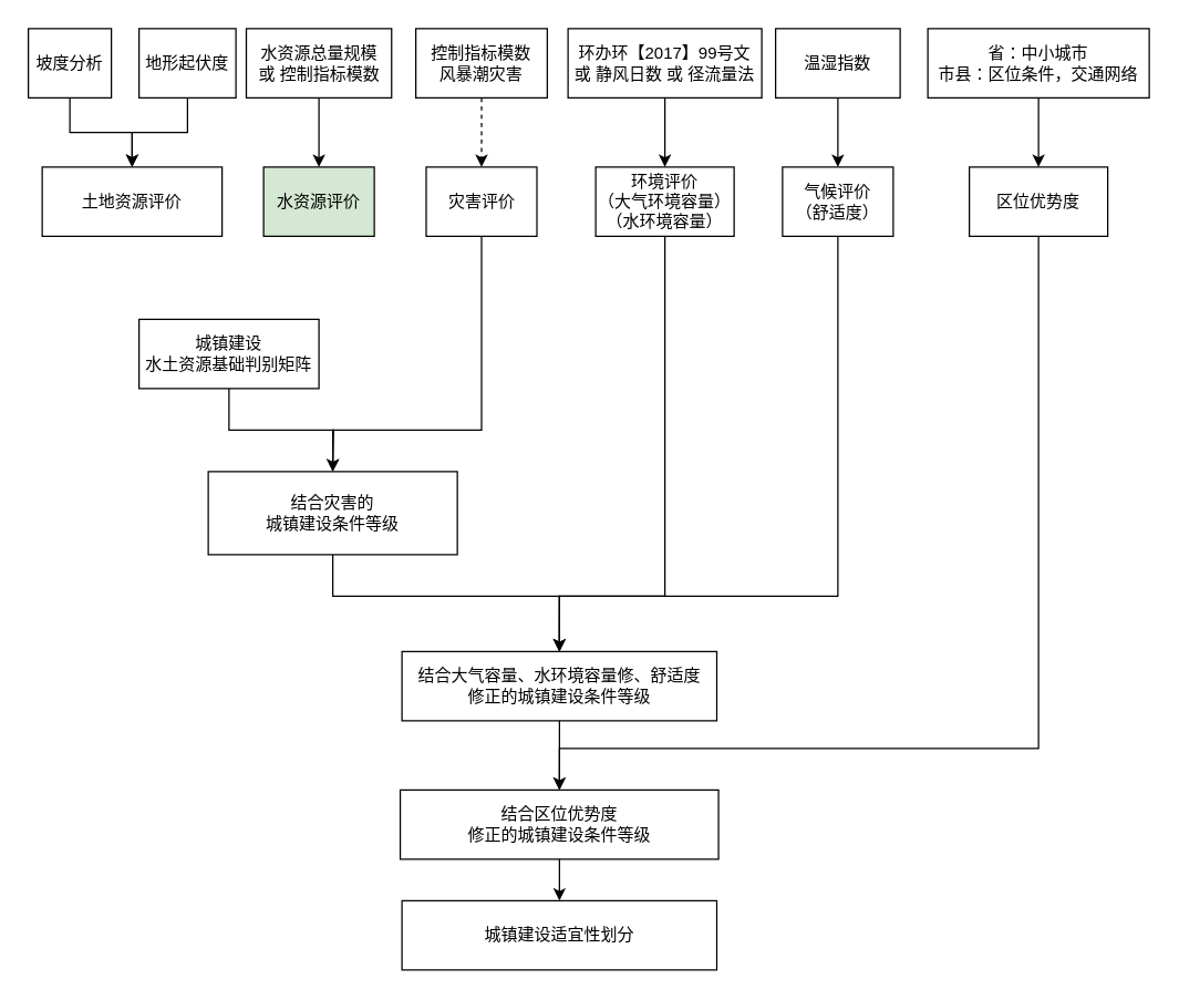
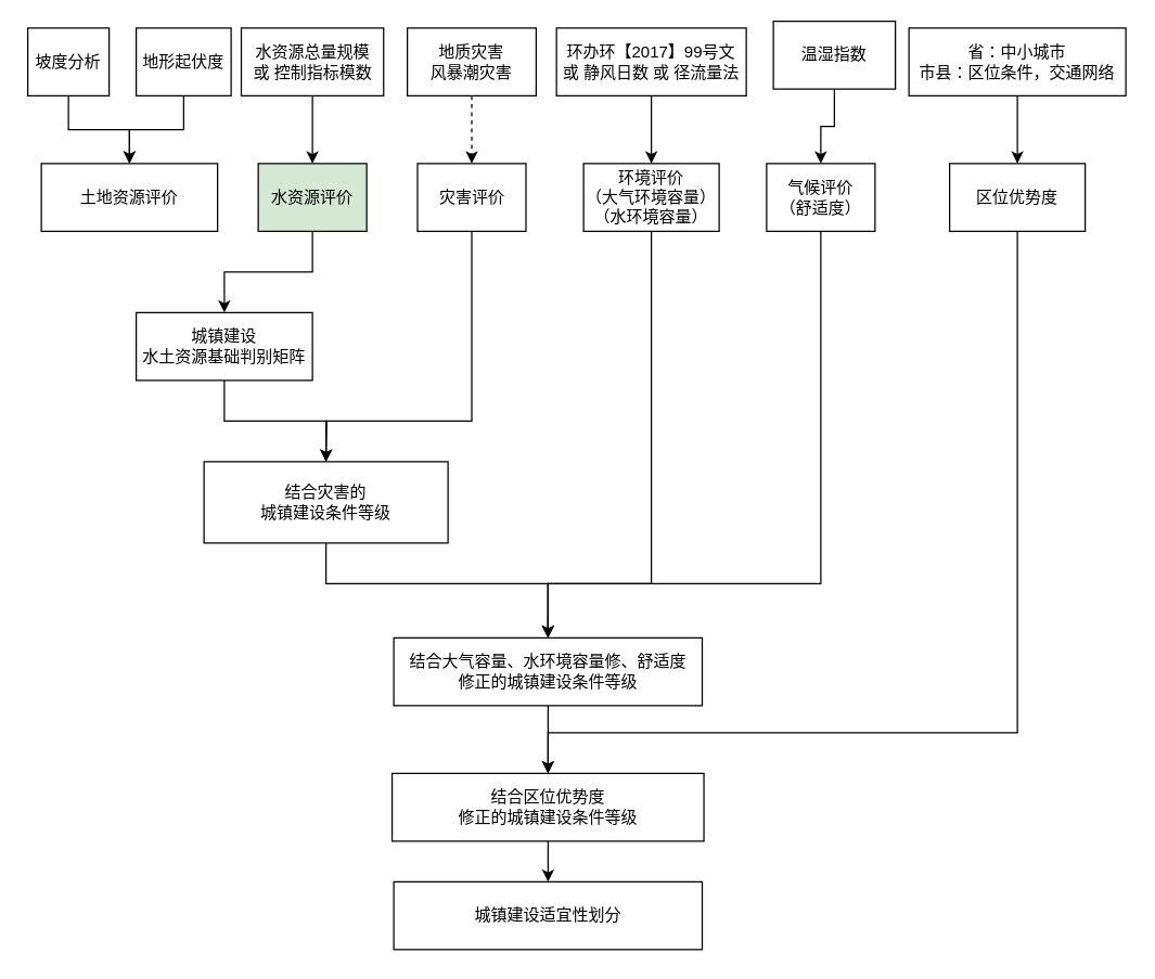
  <mxCell id="0" />
  <mxCell id="1" parent="0" />
  <mxCell id="2" style="edgeStyle=orthogonalEdgeStyle;rounded=0;orthogonalLoop=1;jettySize=auto;html=1;" edge="1" parent="1" source="3" target="10"><mxGeometry relative="1" as="geometry" /></mxCell>
  <mxCell id="3" value="坡度分析" style="rounded=0;whiteSpace=wrap;html=1;" vertex="1" parent="1"><mxGeometry x="20" y="20" width="60" height="50" as="geometry" /></mxCell>
+ <mxCell id="4" style="edgeStyle=orthogonalEdgeStyle;rounded=0;orthogonalLoop=1;jettySize=auto;html=1;entryX=0.5;entryY=0;entryDx=0;entryDy=0;" edge="1" parent="1" source="5" target="16"><mxGeometry relative="1" as="geometry" /></mxCell>
  <mxCell id="5" value="水资源评价" style="rounded=0;whiteSpace=wrap;html=1;fillColor=#d5e8d4;" vertex="1" parent="1"><mxGeometry x="190" y="120" width="80" height="50" as="geometry" /></mxCell>
  <mxCell id="6" style="edgeStyle=orthogonalEdgeStyle;rounded=0;orthogonalLoop=1;jettySize=auto;html=1;entryX=0.5;entryY=0;entryDx=0;entryDy=0;" edge="1" parent="1" source="7" target="34"><mxGeometry relative="1" as="geometry"><Array as="points"><mxPoint x="750" y="540" /><mxPoint x="404" y="540" /></Array></mxGeometry></mxCell>
  <mxCell id="7" value="区位优势度" style="rounded=0;whiteSpace=wrap;html=1;" vertex="1" parent="1"><mxGeometry x="700" y="120" width="100" height="50" as="geometry" /></mxCell>
  <mxCell id="8" style="edgeStyle=orthogonalEdgeStyle;rounded=0;orthogonalLoop=1;jettySize=auto;html=1;exitX=0.5;exitY=1;exitDx=0;exitDy=0;entryX=0.5;entryY=0;entryDx=0;entryDy=0;" edge="1" parent="1" source="9" target="10"><mxGeometry relative="1" as="geometry" /></mxCell>
  <mxCell id="9" value="地形起伏度" style="rounded=0;whiteSpace=wrap;html=1;" vertex="1" parent="1"><mxGeometry x="100" y="20" width="70" height="50" as="geometry" /></mxCell>
  <mxCell id="10" value="土地资源评价" style="rounded=0;whiteSpace=wrap;html=1;" vertex="1" parent="1"><mxGeometry x="30" y="120" width="130" height="50" as="geometry" /></mxCell>
  <mxCell id="11" style="edgeStyle=orthogonalEdgeStyle;rounded=0;orthogonalLoop=1;jettySize=auto;html=1;entryX=0.5;entryY=0;entryDx=0;entryDy=0;" edge="1" parent="1" source="12" target="5"><mxGeometry relative="1" as="geometry" /></mxCell>
  <mxCell id="12" value="水资源总量规模&lt;br&gt;或 控制指标模数" style="rounded=0;whiteSpace=wrap;html=1;" vertex="1" parent="1"><mxGeometry x="177.5" y="20" width="105" height="50" as="geometry" /></mxCell>
  <mxCell id="13" value="" style="edgeStyle=orthogonalEdgeStyle;rounded=0;orthogonalLoop=1;jettySize=auto;html=1;" edge="1" parent="1" source="14" target="7"><mxGeometry relative="1" as="geometry" /></mxCell>
  <mxCell id="14" value="省：中小城市&lt;br&gt;市县：区位条件，交通网络" style="rounded=0;whiteSpace=wrap;html=1;" vertex="1" parent="1"><mxGeometry x="670" y="20" width="160" height="50" as="geometry" /></mxCell>
  <mxCell id="15" style="edgeStyle=orthogonalEdgeStyle;rounded=0;orthogonalLoop=1;jettySize=auto;html=1;exitX=0.5;exitY=1;exitDx=0;exitDy=0;" edge="1" parent="1" source="16"><mxGeometry relative="1" as="geometry"><mxPoint x="240" y="340" as="targetPoint" /></mxGeometry></mxCell>
  <mxCell id="16" value="城镇建设&lt;br&gt;水土资源基础判别矩阵" style="rounded=0;whiteSpace=wrap;html=1;" vertex="1" parent="1"><mxGeometry x="100" y="230" width="130" height="50" as="geometry" /></mxCell>
  <mxCell id="17" style="edgeStyle=orthogonalEdgeStyle;rounded=0;orthogonalLoop=1;jettySize=auto;html=1;entryX=0.5;entryY=0;entryDx=0;entryDy=0;" edge="1" parent="1" source="18" target="32"><mxGeometry relative="1" as="geometry"><Array as="points"><mxPoint x="240" y="430" /><mxPoint x="404" y="430" /></Array></mxGeometry></mxCell>
  <mxCell id="18" value="结合灾害的&lt;br&gt;城镇建设条件等级" style="rounded=0;whiteSpace=wrap;html=1;" vertex="1" parent="1"><mxGeometry x="150" y="340" width="180" height="60" as="geometry" /></mxCell>
  <mxCell id="19" style="edgeStyle=orthogonalEdgeStyle;rounded=0;orthogonalLoop=1;jettySize=auto;html=1;entryX=0.5;entryY=0;entryDx=0;entryDy=0;" edge="1" parent="1" source="20" target="32"><mxGeometry relative="1" as="geometry"><Array as="points"><mxPoint x="605" y="430" /><mxPoint x="404" y="430" /></Array></mxGeometry></mxCell>
  <mxCell id="20" value="气候评价&lt;br&gt;（舒适度）" style="rounded=0;whiteSpace=wrap;html=1;" vertex="1" parent="1"><mxGeometry x="565" y="120" width="80" height="50" as="geometry" /></mxCell>
  <mxCell id="21" style="edgeStyle=orthogonalEdgeStyle;rounded=0;orthogonalLoop=1;jettySize=auto;html=1;" edge="1" parent="1" source="22" target="20"><mxGeometry relative="1" as="geometry" /></mxCell>
- <mxCell id="22" value="温湿指数" style="rounded=0;whiteSpace=wrap;html=1;" vertex="1" parent="1"><mxGeometry x="560" y="20" width="90" height="50" as="geometry" /></mxCell>
+ <mxCell id="22" value="温湿指数" style="rounded=0;whiteSpace=wrap;html=1;" vertex="1" parent="1"><mxGeometry x="570" y="15" width="90" height="50" as="geometry" /></mxCell>
  <mxCell id="23" style="edgeStyle=orthogonalEdgeStyle;rounded=0;orthogonalLoop=1;jettySize=auto;html=1;entryX=0.5;entryY=0;entryDx=0;entryDy=0;" edge="1" parent="1" source="24" target="18"><mxGeometry relative="1" as="geometry"><Array as="points"><mxPoint x="348" y="310" /><mxPoint x="240" y="310" /></Array></mxGeometry></mxCell>
  <mxCell id="24" value="灾害评价" style="rounded=0;whiteSpace=wrap;html=1;" vertex="1" parent="1"><mxGeometry x="307.5" y="120" width="80" height="50" as="geometry" /></mxCell>
  <mxCell id="25" value="" style="edgeStyle=orthogonalEdgeStyle;rounded=0;orthogonalLoop=1;jettySize=auto;html=1;dashed=1;" edge="1" parent="1" source="26" target="24"><mxGeometry relative="1" as="geometry" /></mxCell>
- <mxCell id="26" value="控制指标模数&lt;br&gt;风暴潮灾害" style="rounded=0;whiteSpace=wrap;html=1;" vertex="1" parent="1"><mxGeometry x="300" y="20" width="95" height="50" as="geometry" /></mxCell>
+ <mxCell id="26" value="地质灾害&lt;br&gt;风暴潮灾害" style="rounded=0;whiteSpace=wrap;html=1;" vertex="1" parent="1"><mxGeometry x="300" y="20" width="95" height="50" as="geometry" /></mxCell>
  <mxCell id="27" style="edgeStyle=orthogonalEdgeStyle;rounded=0;orthogonalLoop=1;jettySize=auto;html=1;entryX=0.5;entryY=0;entryDx=0;entryDy=0;" edge="1" parent="1" source="28" target="32"><mxGeometry relative="1" as="geometry"><Array as="points"><mxPoint x="480" y="430" /><mxPoint x="404" y="430" /></Array></mxGeometry></mxCell>
  <mxCell id="28" value="环境评价&lt;br&gt;（大气环境容量）&lt;br&gt;（水环境容量）" style="rounded=0;whiteSpace=wrap;html=1;" vertex="1" parent="1"><mxGeometry x="430" y="120" width="100" height="50" as="geometry" /></mxCell>
  <mxCell id="29" style="edgeStyle=orthogonalEdgeStyle;rounded=0;orthogonalLoop=1;jettySize=auto;html=1;entryX=0.5;entryY=0;entryDx=0;entryDy=0;" edge="1" parent="1" source="30" target="28"><mxGeometry relative="1" as="geometry" /></mxCell>
  <mxCell id="30" value="环办环【2017】99号文&lt;br&gt;或 静风日数 或 径流量法" style="rounded=0;whiteSpace=wrap;html=1;" vertex="1" parent="1"><mxGeometry x="410" y="20" width="140" height="50" as="geometry" /></mxCell>
  <mxCell id="31" value="" style="edgeStyle=orthogonalEdgeStyle;rounded=0;orthogonalLoop=1;jettySize=auto;html=1;" edge="1" parent="1" source="32" target="34"><mxGeometry relative="1" as="geometry" /></mxCell>
  <mxCell id="32" value="结合大气容量、水环境容量修、舒适度&lt;br&gt;修正的城镇建设条件等级" style="rounded=0;whiteSpace=wrap;html=1;" vertex="1" parent="1"><mxGeometry x="290" y="470" width="227.5" height="50" as="geometry" /></mxCell>
  <mxCell id="33" value="" style="edgeStyle=orthogonalEdgeStyle;rounded=0;orthogonalLoop=1;jettySize=auto;html=1;" edge="1" parent="1" source="34" target="35"><mxGeometry relative="1" as="geometry" /></mxCell>
  <mxCell id="34" value="结合区位优势度&lt;br&gt;修正的城镇建设条件等级" style="rounded=0;whiteSpace=wrap;html=1;" vertex="1" parent="1"><mxGeometry x="288.75" y="570" width="230" height="50" as="geometry" /></mxCell>
  <mxCell id="35" value="城镇建设适宜性划分" style="rounded=0;whiteSpace=wrap;html=1;" vertex="1" parent="1"><mxGeometry x="290" y="650" width="227.5" height="50" as="geometry" /></mxCell>
